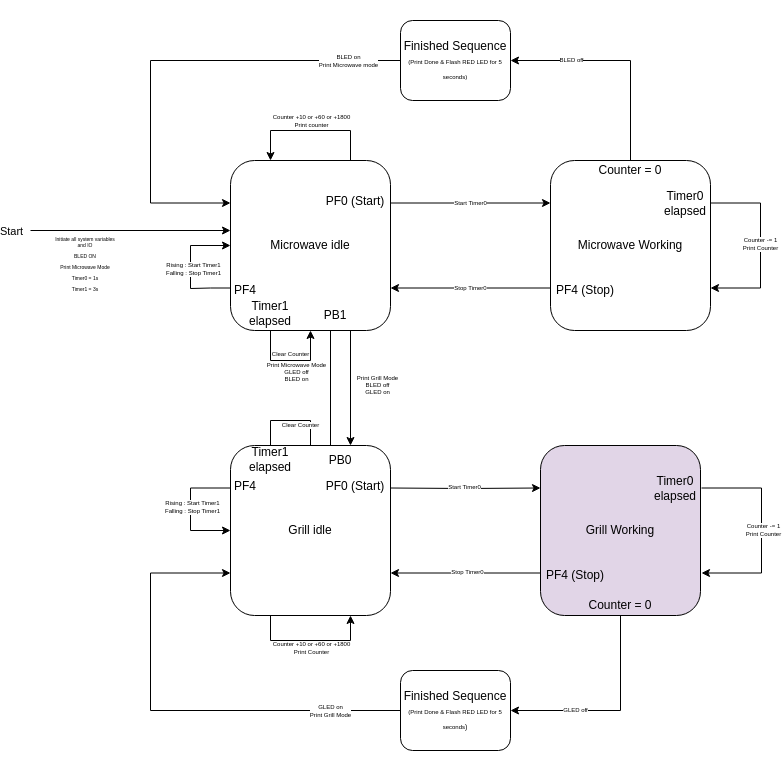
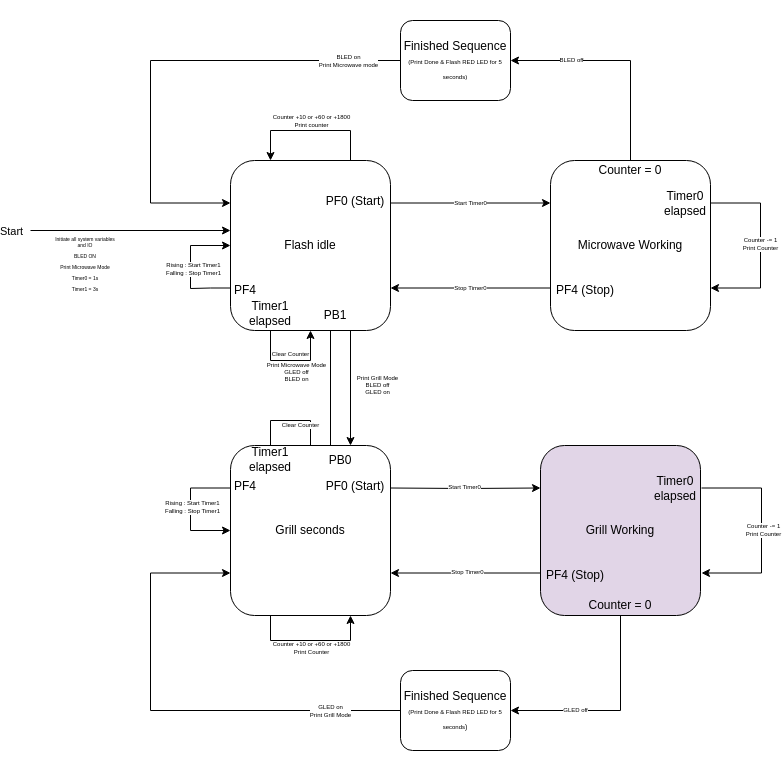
  <mxCell id="0" />
  <mxCell id="1" parent="0" />
  <mxCell id="2" style="edgeStyle=orthogonalEdgeStyle;rounded=0;orthogonalLoop=1;jettySize=auto;html=1;exitX=0.25;exitY=0;exitDx=0;exitDy=0;entryX=0;entryY=1;entryDx=0;entryDy=0;" edge="1" parent="1" source="6" target="16"><mxGeometry relative="1" as="geometry"><Array as="points"><mxPoint x="320" y="445" /></Array></mxGeometry></mxCell>
  <mxCell id="3" value="&lt;div&gt;Print Microwave Mode&lt;/div&gt;&lt;div&gt;GLED off&lt;/div&gt;&lt;div&gt;BLED on&lt;/div&gt;" style="edgeLabel;html=1;align=center;verticalAlign=middle;resizable=0;points=[];fontSize=6;" vertex="1" connectable="0" parent="2"><mxGeometry x="0.31" relative="1" as="geometry"><mxPoint x="-35" y="-5.28" as="offset" /></mxGeometry></mxCell>
  <mxCell id="4" style="edgeStyle=orthogonalEdgeStyle;rounded=0;orthogonalLoop=1;jettySize=auto;html=1;exitX=0.25;exitY=0;exitDx=0;exitDy=0;entryX=0;entryY=0;entryDx=0;entryDy=0;fontSize=6;" edge="1" parent="1" source="6" target="17"><mxGeometry relative="1" as="geometry"><Array as="points"><mxPoint x="260" y="420" /><mxPoint x="300" y="420" /></Array></mxGeometry></mxCell>
  <mxCell id="5" value="Clear Counter" style="edgeLabel;html=1;align=center;verticalAlign=middle;resizable=0;points=[];fontSize=6;" vertex="1" connectable="0" parent="4"><mxGeometry x="0.194" y="-1" relative="1" as="geometry"><mxPoint x="-8.66" y="3" as="offset" /></mxGeometry></mxCell>
- <mxCell id="6" value="Grill idle" style="rounded=1;whiteSpace=wrap;html=1;" vertex="1" parent="1"><mxGeometry x="220" y="445" width="160" height="170" as="geometry" /></mxCell>
+ <mxCell id="6" value="Grill seconds" style="rounded=1;whiteSpace=wrap;html=1;" vertex="1" parent="1"><mxGeometry x="220" y="445" width="160" height="170" as="geometry" /></mxCell>
  <mxCell id="7" style="edgeStyle=orthogonalEdgeStyle;rounded=0;orthogonalLoop=1;jettySize=auto;html=1;exitX=0.75;exitY=1;exitDx=0;exitDy=0;entryX=0.75;entryY=0;entryDx=0;entryDy=0;" edge="1" parent="1" source="13" target="6"><mxGeometry relative="1" as="geometry" /></mxCell>
  <mxCell id="8" value="&lt;div&gt;Print Grill Mode&lt;/div&gt;&lt;div&gt;BLED off&lt;/div&gt;&lt;div&gt;GLED on&lt;br&gt;&lt;/div&gt;" style="edgeLabel;html=1;align=center;verticalAlign=middle;resizable=0;points=[];fontSize=6;" vertex="1" connectable="0" parent="7"><mxGeometry x="-0.163" y="-1" relative="1" as="geometry"><mxPoint x="27" y="6.94" as="offset" /></mxGeometry></mxCell>
  <mxCell id="9" style="edgeStyle=orthogonalEdgeStyle;rounded=0;orthogonalLoop=1;jettySize=auto;html=1;exitX=1;exitY=0.25;exitDx=0;exitDy=0;entryX=0;entryY=0.25;entryDx=0;entryDy=0;" edge="1" parent="1" source="13" target="23"><mxGeometry relative="1" as="geometry" /></mxCell>
  <mxCell id="10" value="&lt;div&gt;Start Timer0&lt;/div&gt;" style="edgeLabel;html=1;align=center;verticalAlign=middle;resizable=0;points=[];fontSize=6;" vertex="1" connectable="0" parent="9"><mxGeometry x="-0.135" y="-1" relative="1" as="geometry"><mxPoint x="10.73" y="-1.5" as="offset" /></mxGeometry></mxCell>
  <mxCell id="11" style="edgeStyle=orthogonalEdgeStyle;rounded=0;orthogonalLoop=1;jettySize=auto;html=1;exitX=0.75;exitY=0;exitDx=0;exitDy=0;entryX=0.25;entryY=0;entryDx=0;entryDy=0;" edge="1" parent="1" source="13" target="13"><mxGeometry relative="1" as="geometry"><mxPoint x="260" y="150" as="targetPoint" /><Array as="points"><mxPoint x="340" y="130" /><mxPoint x="260" y="130" /></Array></mxGeometry></mxCell>
  <mxCell id="12" value="&lt;div&gt;Counter +10 or +60 or +1800&lt;/div&gt;Print counter" style="edgeLabel;html=1;align=center;verticalAlign=middle;resizable=0;points=[];fontSize=6;" vertex="1" connectable="0" parent="11"><mxGeometry x="-0.451" y="25" relative="1" as="geometry"><mxPoint x="-31.61" y="-34.02" as="offset" /></mxGeometry></mxCell>
- <mxCell id="13" value="Microwave idle" style="rounded=1;whiteSpace=wrap;html=1;" vertex="1" parent="1"><mxGeometry x="220" y="160" width="160" height="170" as="geometry" /></mxCell>
+ <mxCell id="13" value="Flash idle" style="rounded=1;whiteSpace=wrap;html=1;" vertex="1" parent="1"><mxGeometry x="220" y="160" width="160" height="170" as="geometry" /></mxCell>
  <mxCell id="14" value="" style="endArrow=classic;html=1;entryX=0;entryY=0.5;entryDx=0;entryDy=0;" edge="1" parent="1"><mxGeometry width="50" height="50" relative="1" as="geometry"><mxPoint x="20" y="230" as="sourcePoint" /><mxPoint x="220" y="230" as="targetPoint" /></mxGeometry></mxCell>
  <mxCell id="15" value="Start" style="edgeLabel;html=1;align=center;verticalAlign=middle;resizable=0;points=[];" vertex="1" connectable="0" parent="14"><mxGeometry x="-0.386" y="-1" relative="1" as="geometry"><mxPoint x="-80.38" y="-1" as="offset" /></mxGeometry></mxCell>
  <mxCell id="16" value="PB1" style="text;html=1;strokeColor=none;fillColor=none;align=center;verticalAlign=middle;whiteSpace=wrap;rounded=0;" vertex="1" parent="1"><mxGeometry x="305" y="305" width="40" height="20" as="geometry" /></mxCell>
  <mxCell id="17" value="PB0" style="text;html=1;strokeColor=none;fillColor=none;align=center;verticalAlign=middle;whiteSpace=wrap;rounded=0;" vertex="1" parent="1"><mxGeometry x="310" y="450" width="40" height="20" as="geometry" /></mxCell>
  <mxCell id="18" value="PF0 (Start)" style="text;html=1;strokeColor=none;fillColor=none;align=center;verticalAlign=middle;whiteSpace=wrap;rounded=0;" vertex="1" parent="1"><mxGeometry x="310" y="191" width="70" height="20" as="geometry" /></mxCell>
  <mxCell id="19" style="edgeStyle=orthogonalEdgeStyle;rounded=0;orthogonalLoop=1;jettySize=auto;html=1;exitX=0;exitY=0.75;exitDx=0;exitDy=0;entryX=1;entryY=0.75;entryDx=0;entryDy=0;" edge="1" parent="1" source="23" target="13"><mxGeometry relative="1" as="geometry" /></mxCell>
  <mxCell id="20" value="Stop Timer0" style="edgeLabel;html=1;align=center;verticalAlign=middle;resizable=0;points=[];fontSize=6;" vertex="1" connectable="0" parent="19"><mxGeometry x="0.111" y="-1" relative="1" as="geometry"><mxPoint x="8.78" y="0.5" as="offset" /></mxGeometry></mxCell>
  <mxCell id="21" style="edgeStyle=orthogonalEdgeStyle;rounded=0;orthogonalLoop=1;jettySize=auto;html=1;exitX=0.5;exitY=0;exitDx=0;exitDy=0;entryX=1;entryY=0.5;entryDx=0;entryDy=0;" edge="1" parent="1" source="23" target="44"><mxGeometry relative="1" as="geometry" /></mxCell>
  <mxCell id="22" value="&lt;div&gt;BLED off&lt;/div&gt;" style="edgeLabel;html=1;align=center;verticalAlign=middle;resizable=0;points=[];fontSize=6;" vertex="1" connectable="0" parent="21"><mxGeometry x="0.388" relative="1" as="geometry"><mxPoint x="-6.43" y="-0.02" as="offset" /></mxGeometry></mxCell>
  <mxCell id="23" value="Microwave Working" style="rounded=1;whiteSpace=wrap;html=1;" vertex="1" parent="1"><mxGeometry x="540" y="160" width="160" height="170" as="geometry" /></mxCell>
  <mxCell id="24" value="PF4 (Stop)" style="text;html=1;strokeColor=none;fillColor=none;align=center;verticalAlign=middle;whiteSpace=wrap;rounded=0;" vertex="1" parent="1"><mxGeometry x="540" y="280" width="70" height="20" as="geometry" /></mxCell>
  <mxCell id="25" style="edgeStyle=orthogonalEdgeStyle;rounded=0;orthogonalLoop=1;jettySize=auto;html=1;exitX=0;exitY=0.75;exitDx=0;exitDy=0;entryX=1;entryY=0.75;entryDx=0;entryDy=0;" edge="1" source="31" parent="1"><mxGeometry relative="1" as="geometry"><mxPoint x="380" y="572.5" as="targetPoint" /></mxGeometry></mxCell>
  <mxCell id="26" value="Stop Timer0" style="edgeLabel;html=1;align=center;verticalAlign=middle;resizable=0;points=[];fontSize=6;" vertex="1" connectable="0" parent="25"><mxGeometry x="0.136" relative="1" as="geometry"><mxPoint x="11" y="-1" as="offset" /></mxGeometry></mxCell>
  <mxCell id="27" style="edgeStyle=orthogonalEdgeStyle;rounded=0;orthogonalLoop=1;jettySize=auto;html=1;exitX=1;exitY=0.25;exitDx=0;exitDy=0;entryX=0;entryY=0.25;entryDx=0;entryDy=0;" edge="1" target="31" parent="1"><mxGeometry relative="1" as="geometry"><mxPoint x="380" y="487.5" as="sourcePoint" /></mxGeometry></mxCell>
  <mxCell id="28" value="Start Timer0" style="edgeLabel;html=1;align=center;verticalAlign=middle;resizable=0;points=[];fontSize=6;" vertex="1" connectable="0" parent="27"><mxGeometry x="-0.169" y="-2" relative="1" as="geometry"><mxPoint x="11" y="-3" as="offset" /></mxGeometry></mxCell>
  <mxCell id="29" style="edgeStyle=orthogonalEdgeStyle;rounded=0;orthogonalLoop=1;jettySize=auto;html=1;exitX=0.5;exitY=1;exitDx=0;exitDy=0;entryX=1;entryY=0.5;entryDx=0;entryDy=0;" edge="1" parent="1" source="31" target="49"><mxGeometry relative="1" as="geometry" /></mxCell>
  <mxCell id="30" value="GLED off" style="edgeLabel;html=1;align=center;verticalAlign=middle;resizable=0;points=[];fontSize=6;" vertex="1" connectable="0" parent="29"><mxGeometry x="-0.1" y="-38" relative="1" as="geometry"><mxPoint x="-7.03" y="2.99" as="offset" /></mxGeometry></mxCell>
  <mxCell id="31" value="Grill Working" style="rounded=1;whiteSpace=wrap;html=1;fillColor=#e1d5e7;" vertex="1" parent="1"><mxGeometry x="530" y="445" width="160" height="170" as="geometry" /></mxCell>
  <mxCell id="32" style="edgeStyle=orthogonalEdgeStyle;rounded=0;orthogonalLoop=1;jettySize=auto;html=1;exitX=0.25;exitY=1;exitDx=0;exitDy=0;entryX=0.75;entryY=1;entryDx=0;entryDy=0;" edge="1" parent="1" source="6" target="6"><mxGeometry relative="1" as="geometry"><Array as="points"><mxPoint x="260" y="640" /><mxPoint x="340" y="640" /></Array></mxGeometry></mxCell>
  <mxCell id="33" value="&lt;div&gt;Counter +10 or +60 or +1800&lt;/div&gt;&lt;div&gt;Print Counter&lt;/div&gt;" style="edgeLabel;html=1;align=center;verticalAlign=middle;resizable=0;points=[];fontSize=6;" vertex="1" connectable="0" parent="32"><mxGeometry x="0.274" y="-1" relative="1" as="geometry"><mxPoint x="-17.84" y="6.98" as="offset" /></mxGeometry></mxCell>
  <mxCell id="34" style="edgeStyle=orthogonalEdgeStyle;rounded=0;orthogonalLoop=1;jettySize=auto;html=1;exitX=1;exitY=0.25;exitDx=0;exitDy=0;entryX=1;entryY=0.75;entryDx=0;entryDy=0;" edge="1" parent="1"><mxGeometry relative="1" as="geometry"><mxPoint x="691" y="487.5" as="sourcePoint" /><mxPoint x="691" y="572.5" as="targetPoint" /><Array as="points"><mxPoint x="751" y="488" /><mxPoint x="751" y="573" /></Array></mxGeometry></mxCell>
  <mxCell id="35" value="&lt;div&gt;Counter -= 1&lt;/div&gt;Print Counter" style="edgeLabel;html=1;align=center;verticalAlign=middle;resizable=0;points=[];fontSize=6;" vertex="1" connectable="0" parent="34"><mxGeometry x="0.093" relative="1" as="geometry"><mxPoint x="1" y="-9.64" as="offset" /></mxGeometry></mxCell>
  <mxCell id="36" value="&lt;div&gt;Timer0&lt;/div&gt;elapsed" style="text;html=1;strokeColor=none;fillColor=none;align=center;verticalAlign=middle;whiteSpace=wrap;rounded=0;" vertex="1" parent="1"><mxGeometry x="640" y="473" width="50" height="30" as="geometry" /></mxCell>
  <mxCell id="37" value="&lt;div&gt;Timer0&lt;/div&gt;&lt;div&gt;elapsed&lt;br&gt;&lt;/div&gt;" style="text;html=1;strokeColor=none;fillColor=none;align=center;verticalAlign=middle;whiteSpace=wrap;rounded=0;" vertex="1" parent="1"><mxGeometry x="650" y="187" width="50" height="31" as="geometry" /></mxCell>
  <mxCell id="38" style="edgeStyle=orthogonalEdgeStyle;rounded=0;orthogonalLoop=1;jettySize=auto;html=1;exitX=1;exitY=0.25;exitDx=0;exitDy=0;entryX=1;entryY=0.75;entryDx=0;entryDy=0;" edge="1" parent="1" source="23" target="23"><mxGeometry relative="1" as="geometry"><Array as="points"><mxPoint x="750" y="203" /><mxPoint x="750" y="288" /></Array></mxGeometry></mxCell>
  <mxCell id="39" value="&lt;div style=&quot;font-size: 6px&quot;&gt;&lt;font style=&quot;font-size: 6px&quot;&gt;Counter -= 1&lt;/font&gt;&lt;/div&gt;&lt;font style=&quot;font-size: 6px&quot;&gt;Print Counter&lt;br style=&quot;font-size: 6px&quot;&gt;&lt;/font&gt;" style="edgeLabel;html=1;align=center;verticalAlign=middle;resizable=0;points=[];fontSize=6;" vertex="1" connectable="0" parent="38"><mxGeometry x="0.127" y="-4" relative="1" as="geometry"><mxPoint x="3.94" y="-12.71" as="offset" /></mxGeometry></mxCell>
  <mxCell id="40" value="PF4 (Stop)" style="text;html=1;strokeColor=none;fillColor=none;align=center;verticalAlign=middle;whiteSpace=wrap;rounded=0;" vertex="1" parent="1"><mxGeometry x="530" y="565" width="70" height="20" as="geometry" /></mxCell>
  <mxCell id="41" value="PF0 (Start)" style="text;html=1;strokeColor=none;fillColor=none;align=center;verticalAlign=middle;whiteSpace=wrap;rounded=0;" vertex="1" parent="1"><mxGeometry x="310" y="476" width="70" height="20" as="geometry" /></mxCell>
  <mxCell id="42" style="edgeStyle=orthogonalEdgeStyle;rounded=0;orthogonalLoop=1;jettySize=auto;html=1;exitX=0;exitY=0.5;exitDx=0;exitDy=0;entryX=0;entryY=0.25;entryDx=0;entryDy=0;" edge="1" parent="1" source="44" target="13"><mxGeometry relative="1" as="geometry"><Array as="points"><mxPoint x="140" y="60" /><mxPoint x="140" y="203" /></Array></mxGeometry></mxCell>
  <mxCell id="43" value="&lt;div&gt;BLED on&lt;/div&gt;&lt;div&gt;Print Microwave mode&lt;br&gt;&lt;/div&gt;" style="edgeLabel;html=1;align=center;verticalAlign=middle;resizable=0;points=[];fontSize=6;" vertex="1" connectable="0" parent="42"><mxGeometry x="-0.777" relative="1" as="geometry"><mxPoint as="offset" /></mxGeometry></mxCell>
  <mxCell id="44" value="&lt;div&gt;Finished Sequence&lt;/div&gt;&lt;font style=&quot;font-size: 6px&quot;&gt;(Print Done &amp;amp; Flash RED LED for 5 seconds)&lt;/font&gt;" style="rounded=1;whiteSpace=wrap;html=1;" vertex="1" parent="1"><mxGeometry x="390" y="20" width="110" height="80" as="geometry" /></mxCell>
  <mxCell id="45" value="Counter = 0" style="text;html=1;strokeColor=none;fillColor=none;align=center;verticalAlign=middle;whiteSpace=wrap;rounded=0;" vertex="1" parent="1"><mxGeometry x="580" y="160" width="80" height="20" as="geometry" /></mxCell>
  <mxCell id="46" value="Counter = 0" style="text;html=1;strokeColor=none;fillColor=none;align=center;verticalAlign=middle;whiteSpace=wrap;rounded=0;" vertex="1" parent="1"><mxGeometry x="570" y="595" width="80" height="20" as="geometry" /></mxCell>
  <mxCell id="47" style="edgeStyle=orthogonalEdgeStyle;rounded=0;orthogonalLoop=1;jettySize=auto;html=1;exitX=0;exitY=0.5;exitDx=0;exitDy=0;entryX=0;entryY=0.75;entryDx=0;entryDy=0;" edge="1" parent="1" source="49" target="6"><mxGeometry relative="1" as="geometry"><Array as="points"><mxPoint x="140" y="710" /><mxPoint x="140" y="573" /></Array></mxGeometry></mxCell>
  <mxCell id="48" value="&lt;div&gt;GLED on&lt;/div&gt;&lt;div&gt;Print Grill Mode&lt;br&gt;&lt;/div&gt;" style="edgeLabel;html=1;align=center;verticalAlign=middle;resizable=0;points=[];fontSize=6;" vertex="1" connectable="0" parent="47"><mxGeometry x="-0.856" relative="1" as="geometry"><mxPoint x="-36.29" as="offset" /></mxGeometry></mxCell>
  <mxCell id="49" value="&lt;div&gt;Finished Sequence&lt;/div&gt;&lt;font style=&quot;font-size: 7px&quot;&gt;&lt;font style=&quot;font-size: 6px&quot;&gt;(Print Done &amp;amp; Flash RED LED for 5 seconds&lt;/font&gt;)&lt;/font&gt;" style="rounded=1;whiteSpace=wrap;html=1;" vertex="1" parent="1"><mxGeometry x="390" y="670" width="110" height="80" as="geometry" /></mxCell>
  <mxCell id="50" value="PF4" style="text;html=1;strokeColor=none;fillColor=none;align=center;verticalAlign=middle;whiteSpace=wrap;rounded=0;" vertex="1" parent="1"><mxGeometry x="220" y="476" width="30" height="20" as="geometry" /></mxCell>
  <mxCell id="51" style="edgeStyle=orthogonalEdgeStyle;rounded=0;orthogonalLoop=1;jettySize=auto;html=1;exitX=0;exitY=0.25;exitDx=0;exitDy=0;entryX=0;entryY=0.5;entryDx=0;entryDy=0;" edge="1" parent="1" source="6" target="6"><mxGeometry relative="1" as="geometry"><Array as="points"><mxPoint x="180" y="488" /><mxPoint x="180" y="530" /></Array></mxGeometry></mxCell>
  <mxCell id="52" value="&lt;div&gt;Rising : Start Timer1&lt;/div&gt;&lt;div&gt;Falling : Stop Timer1&lt;/div&gt;" style="edgeLabel;html=1;align=center;verticalAlign=middle;resizable=0;points=[];fontSize=6;" vertex="1" connectable="0" parent="51"><mxGeometry x="-0.358" y="16" relative="1" as="geometry"><mxPoint y="3" as="offset" /></mxGeometry></mxCell>
  <mxCell id="53" value="PF4 " style="text;html=1;strokeColor=none;fillColor=none;align=center;verticalAlign=middle;whiteSpace=wrap;rounded=0;" vertex="1" parent="1"><mxGeometry x="220" y="280" width="30" height="20" as="geometry" /></mxCell>
  <mxCell id="54" style="edgeStyle=orthogonalEdgeStyle;rounded=0;orthogonalLoop=1;jettySize=auto;html=1;exitX=0;exitY=0.75;exitDx=0;exitDy=0;entryX=0;entryY=0.5;entryDx=0;entryDy=0;" edge="1" parent="1" source="13" target="13"><mxGeometry relative="1" as="geometry"><Array as="points"><mxPoint x="200" y="288" /><mxPoint x="180" y="288" /><mxPoint x="180" y="245" /></Array></mxGeometry></mxCell>
  <mxCell id="55" value="&lt;div&gt;Rising : Start Timer1&lt;/div&gt;&lt;div&gt;Falling : Stop Timer1&lt;/div&gt;" style="edgeLabel;html=1;align=center;verticalAlign=middle;resizable=0;points=[];fontSize=6;" vertex="1" connectable="0" parent="54"><mxGeometry x="-0.185" y="-2" relative="1" as="geometry"><mxPoint y="-9.57" as="offset" /></mxGeometry></mxCell>
  <mxCell id="56" value="&lt;div style=&quot;font-size: 5px&quot;&gt;&lt;p&gt;&lt;font style=&quot;font-size: 5px&quot;&gt;Initiate all system variables and IO&lt;br&gt;&lt;/font&gt;&lt;/p&gt;&lt;p&gt;&lt;font style=&quot;font-size: 5px&quot;&gt;BLED ON&lt;/font&gt;&lt;/p&gt;&lt;p&gt;&lt;font style=&quot;font-size: 5px&quot;&gt;Print Microwave Mode&lt;br&gt;&lt;/font&gt;&lt;/p&gt;&lt;p&gt;&lt;font style=&quot;font-size: 5px&quot;&gt;Timer0 = 1s&lt;/font&gt;&lt;/p&gt;&lt;p&gt;&lt;font style=&quot;font-size: 5px&quot;&gt;Timer1 = 3s&lt;br&gt;&lt;/font&gt;&lt;/p&gt;&lt;/div&gt;" style="text;html=1;strokeColor=none;fillColor=none;align=center;verticalAlign=middle;whiteSpace=wrap;rounded=0;fontSize=6;" vertex="1" parent="1"><mxGeometry x="40" y="230" width="70" height="65" as="geometry" /></mxCell>
  <mxCell id="57" style="edgeStyle=orthogonalEdgeStyle;rounded=0;orthogonalLoop=1;jettySize=auto;html=1;exitX=0.25;exitY=1;exitDx=0;exitDy=0;fontSize=6;" edge="1" parent="1" source="13" target="13"><mxGeometry relative="1" as="geometry"><Array as="points"><mxPoint x="260" y="360" /><mxPoint x="300" y="360" /></Array></mxGeometry></mxCell>
  <mxCell id="58" value="Clear Counter" style="edgeLabel;html=1;align=center;verticalAlign=middle;resizable=0;points=[];fontSize=6;" vertex="1" connectable="0" parent="57"><mxGeometry x="-0.259" y="12" relative="1" as="geometry"><mxPoint x="12.98" y="5.98" as="offset" /></mxGeometry></mxCell>
  <mxCell id="59" value="&lt;div&gt;Timer1&lt;/div&gt;&lt;div&gt;elapsed&lt;/div&gt;" style="text;html=1;strokeColor=none;fillColor=none;align=center;verticalAlign=middle;whiteSpace=wrap;rounded=0;" vertex="1" parent="1"><mxGeometry x="245" y="449" width="30" height="20" as="geometry" /></mxCell>
  <mxCell id="60" value="&lt;div&gt;Timer1&lt;/div&gt;&lt;div&gt;elapsed&lt;/div&gt;" style="text;html=1;strokeColor=none;fillColor=none;align=center;verticalAlign=middle;whiteSpace=wrap;rounded=0;" vertex="1" parent="1"><mxGeometry x="245" y="303" width="30" height="20" as="geometry" /></mxCell>
